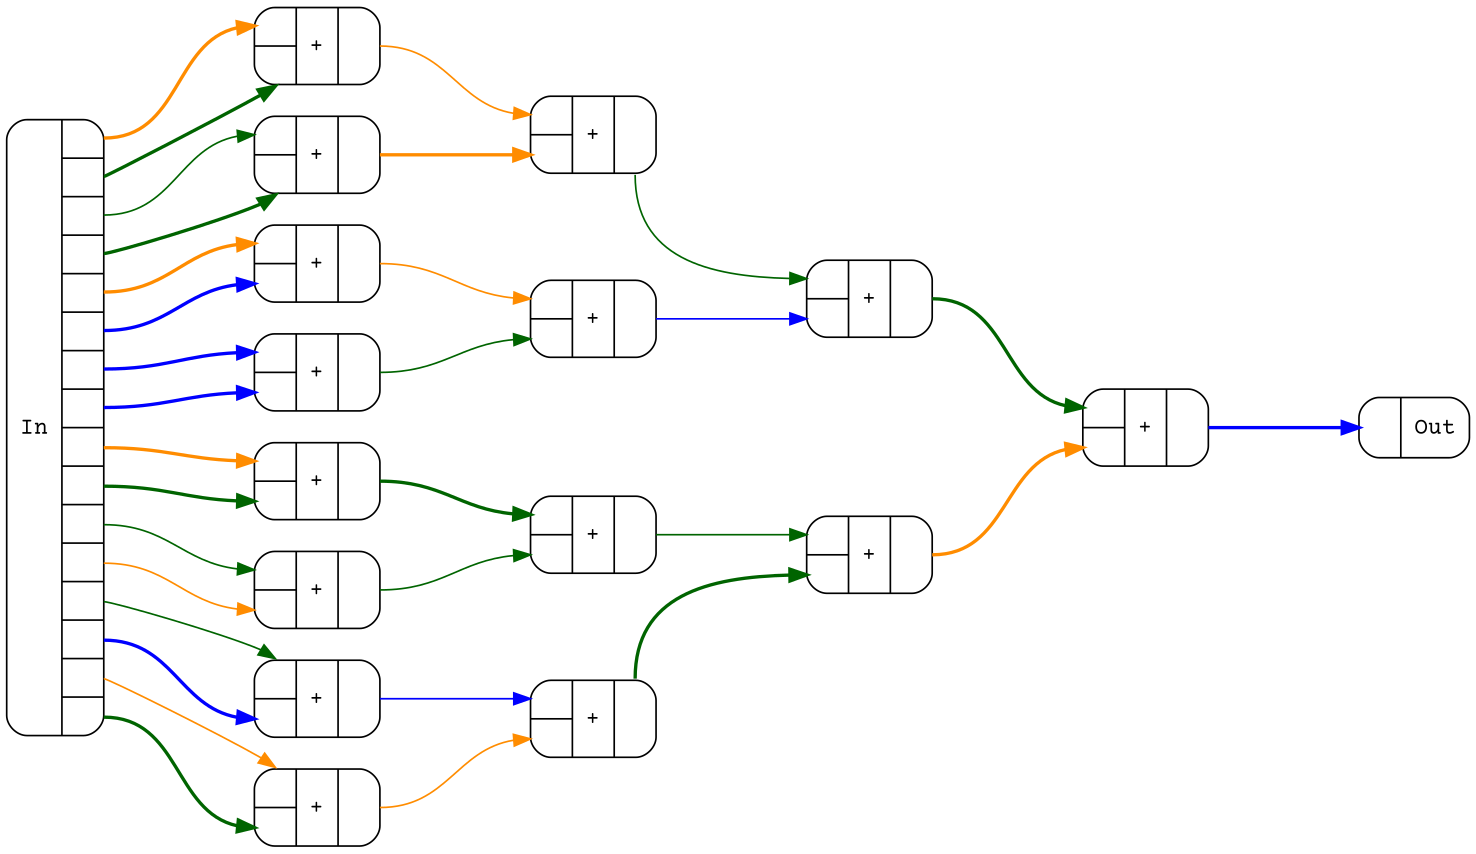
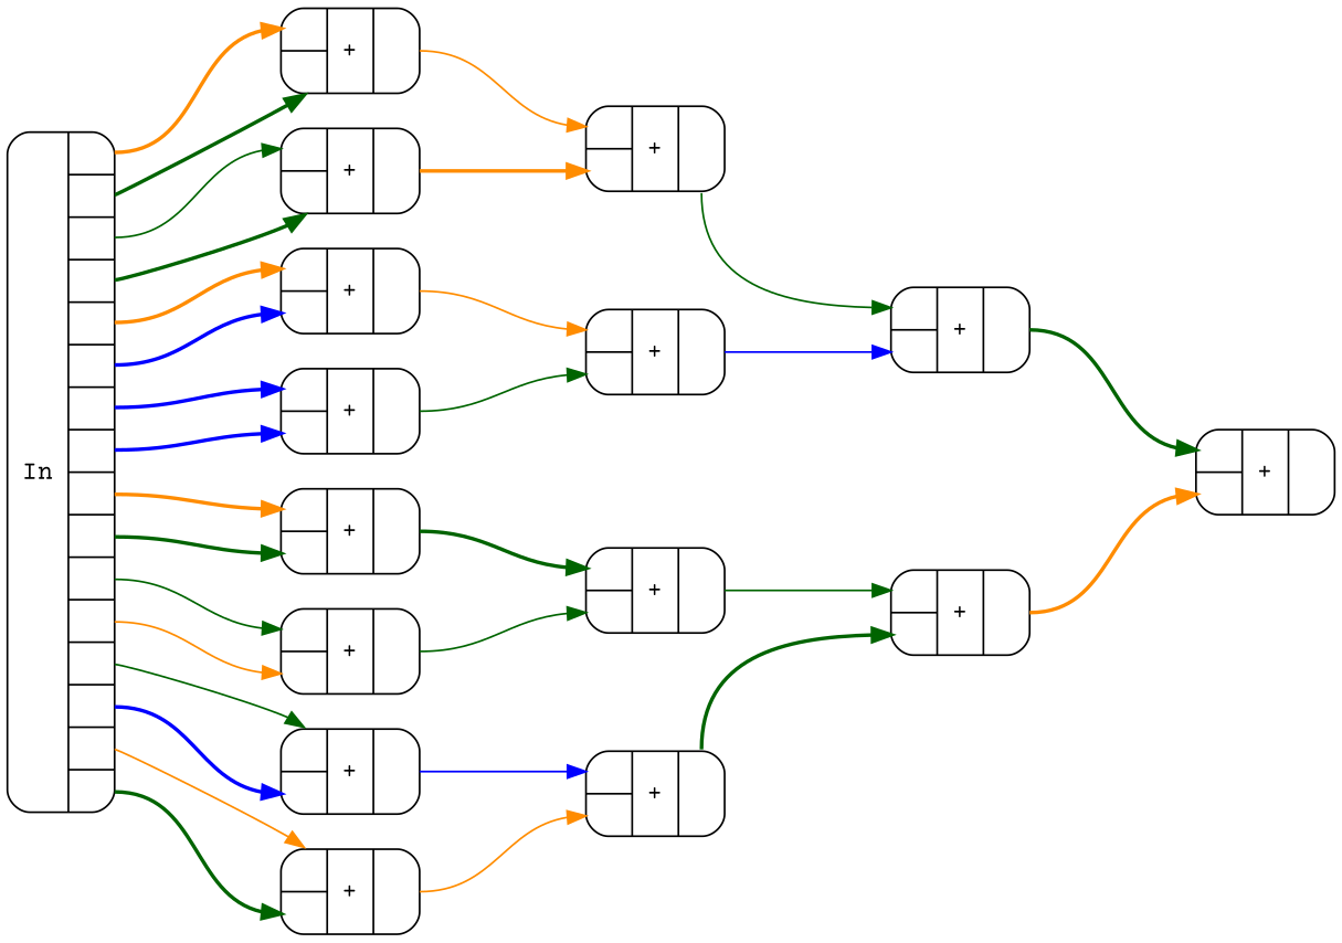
  digraph {
    rankdir=LR
    ranksep=1.25
    fontname="Courier Prime"
    node [shape=Mrecord fontname="Courier Prime"]
    edge [headport=In0 tailport=Out0 color=darkgreen style=bold fontname="Courier Prime"]
    n1 [label="{In|{<Out0>|<Out1>|<Out2>|<Out3>|<Out4>|<Out5>|<Out6>|<Out7>|<Out8>|<Out9>|<Out10>|<Out11>|<Out12>|<Out13>|<Out14>|<Out15>}}"]
    n2 [label="{{<In0>|<In1>}|+|{<Out0>}}"]
    n3 [label="{{<In0>|<In1>}|+|{<Out0>}}"]
    n4 [label="{{<In0>|<In1>}|+|{<Out0>}}"]
    n5 [label="{{<In0>|<In1>}|+|{<Out0>}}"]
    n6 [label="{{<In0>|<In1>}|+|{<Out0>}}"]
    n7 [label="{{<In0>|<In1>}|+|{<Out0>}}"]
    n8 [label="{{<In0>|<In1>}|+|{<Out0>}}"]
    n9 [label="{{<In0>|<In1>}|+|{<Out0>}}"]
    n10 [label="{{<In0>|<In1>}|+|{<Out0>}}"]
    n11 [label="{{<In0>|<In1>}|+|{<Out0>}}"]
    n12 [label="{{<In0>|<In1>}|+|{<Out0>}}"]
    n13 [label="{{<In0>|<In1>}|+|{<Out0>}}"]
    n14 [label="{{<In0>|<In1>}|+|{<Out0>}}"]
    n15 [label="{{<In0>|<In1>}|+|{<Out0>}}"]
    n16 [label="{{<In0>|<In1>}|+|{<Out0>}}"]
-   n17 [label="{{<In0>}|Out}"]
    n1 -> n2 [color=darkorange]
    n1 -> n2 [headport=In1 tailport=Out1]
    n1 -> n3 [tailport=Out2 style=solid]
    n1 -> n3 [headport=In1 tailport=Out3]
    n1 -> n4 [tailport=Out4 color=darkorange]
    n1 -> n4 [headport=In1 tailport=Out5 color=blue]
    n1 -> n5 [tailport=Out6 color=blue]
    n1 -> n5 [headport=In1 tailport=Out7 color=blue]
    n1 -> n6 [tailport=Out8 color=darkorange]
    n1 -> n6 [headport=In1 tailport=Out9]
    n1 -> n7 [tailport=Out10 style=solid]
    n1 -> n7 [headport=In1 tailport=Out11 color=darkorange style=solid]
    n1 -> n8 [tailport=Out12 style=solid]
    n1 -> n8 [headport=In1 tailport=Out13 color=blue]
    n1 -> n9 [tailport=Out14 color=darkorange style=solid]
    n1 -> n9 [headport=In1 tailport=Out15]
    n2 -> n10 [color=darkorange style=solid]
    n3 -> n10 [headport=In1 color=darkorange]
    n4 -> n12 [color=darkorange style=solid]
    n5 -> n12 [headport=In1 style=solid]
    n6 -> n14
    n7 -> n14 [headport=In1 style=solid]
    n8 -> n16 [color=blue style=solid]
    n9 -> n16 [headport=In1 color=darkorange style=solid]
    n10 -> n11 [style=solid]
    n11 -> n13
    n12 -> n11 [headport=In1 color=blue style=solid]
-   n13 -> n17 [color=blue]
    n14 -> n15 [style=solid]
    n15 -> n13 [headport=In1 color=darkorange]
    n16 -> n15 [headport=In1]
  }
